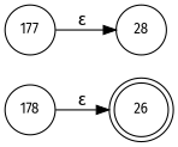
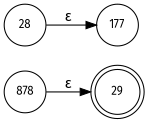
  digraph {
    fontname="Fira Sans"
    rankdir=LR
    node [fixedsize=true fontname="Fira Sans" fontsize=11 shape=circle peripheries=1]
    edge [fontname="Fira Sans"]
-   n1 [label=26 shape=doublecircle width=.6 peripheries=""]
+   n1 [label=29 shape=doublecircle width=.6 peripheries=""]
    n2 [label=177 width=.55]
-   n3 [label=178 width=.55]
+   n3 [label=878 width=.55]
    n4 [label=28 width=.55]
    n3 -> n1 [label="&epsilon;"]
-   n2 -> n4 [label="&epsilon;"]
+   n4 -> n2 [label="&epsilon;"]
  }
